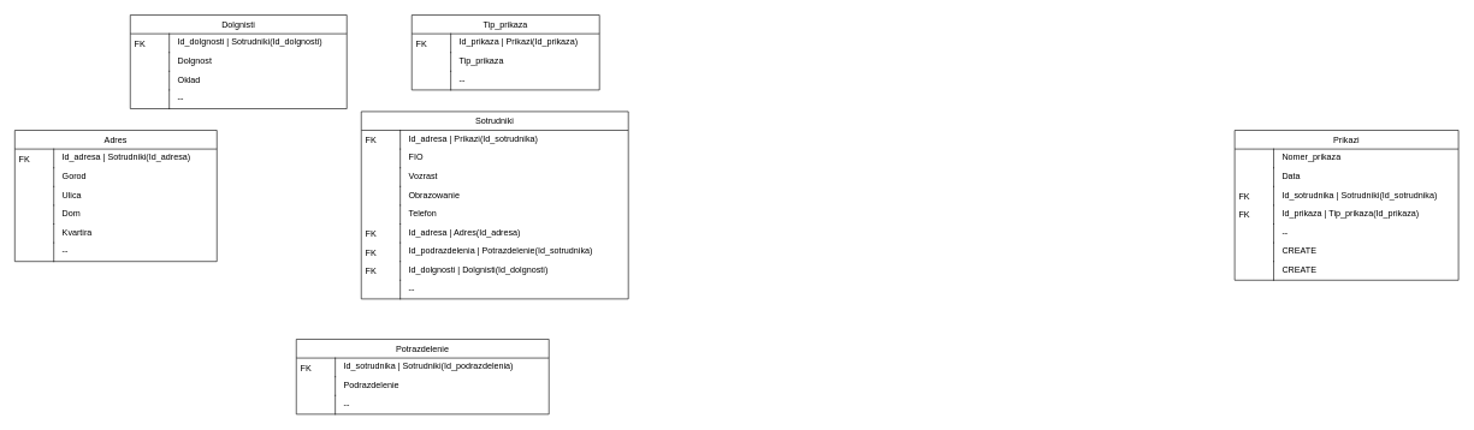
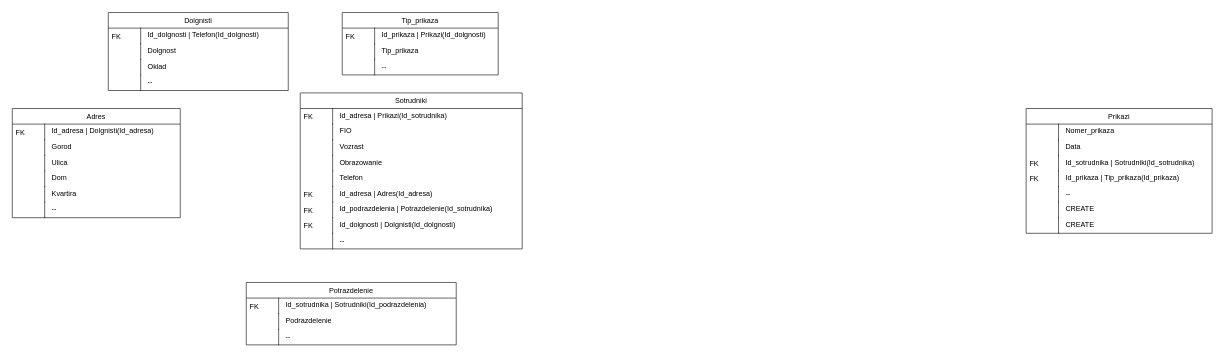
  <mxCell id="0" />
  <mxCell id="1" parent="0" />
  <mxCell id="2" value="Adres" style="swimlane;fontStyle=0;childLayout=stackLayout;horizontal=1;startSize=26;fillColor=default;horizontalStack=0;resizeParent=1;resizeLast=0;collapsible=1;marginBottom=0;swimlaneFillColor=default;align=center;" vertex="1" parent="1"><mxGeometry x="20" y="180" width="280" height="182" as="geometry" /></mxCell>
- <mxCell id="3" value="Id_adresa | Sotrudniki(Id_adresa)" style="shape=partialRectangle;top=0;left=0;right=0;bottom=0;align=left;verticalAlign=top;spacingTop=-2;fillColor=none;spacingLeft=64;spacingRight=4;overflow=hidden;rotatable=0;points=[[0,0.5],[1,0.5]];portConstraint=eastwest;dropTarget=0;" vertex="1" parent="2"><mxGeometry y="26" width="280" height="26" as="geometry" /></mxCell>
+ <mxCell id="3" value="Id_adresa | Dolgnisti(Id_adresa)" style="shape=partialRectangle;top=0;left=0;right=0;bottom=0;align=left;verticalAlign=top;spacingTop=-2;fillColor=none;spacingLeft=64;spacingRight=4;overflow=hidden;rotatable=0;points=[[0,0.5],[1,0.5]];portConstraint=eastwest;dropTarget=0;" vertex="1" parent="2"><mxGeometry y="26" width="280" height="26" as="geometry" /></mxCell>
  <mxCell id="4" value="FK" style="shape=partialRectangle;top=0;left=0;bottom=0;fillColor=none;align=left;verticalAlign=middle;spacingLeft=4;spacingRight=4;overflow=hidden;rotatable=180;points=[];portConstraint=eastwest;part=1;" vertex="1" connectable="0" parent="3"><mxGeometry width="54" height="26" as="geometry" /></mxCell>
  <mxCell id="5" value="Gorod" style="shape=partialRectangle;top=0;left=0;right=0;bottom=0;align=left;verticalAlign=top;spacingTop=-2;fillColor=none;spacingLeft=64;spacingRight=4;overflow=hidden;rotatable=0;points=[[0,0.5],[1,0.5]];portConstraint=eastwest;dropTarget=0;" vertex="1" parent="2"><mxGeometry y="52" width="280" height="26" as="geometry" /></mxCell>
  <mxCell id="6" value="" style="shape=partialRectangle;top=0;left=0;bottom=0;fillColor=none;align=left;verticalAlign=middle;spacingLeft=4;spacingRight=4;overflow=hidden;rotatable=180;points=[];portConstraint=eastwest;part=1;" vertex="1" connectable="0" parent="5"><mxGeometry width="54" height="26" as="geometry" /></mxCell>
  <mxCell id="7" value="Ulica" style="shape=partialRectangle;top=0;left=0;right=0;bottom=0;align=left;verticalAlign=top;spacingTop=-2;fillColor=none;spacingLeft=64;spacingRight=4;overflow=hidden;rotatable=0;points=[[0,0.5],[1,0.5]];portConstraint=eastwest;dropTarget=0;" vertex="1" parent="2"><mxGeometry y="78" width="280" height="26" as="geometry" /></mxCell>
  <mxCell id="8" value="" style="shape=partialRectangle;top=0;left=0;bottom=0;fillColor=none;align=left;verticalAlign=middle;spacingLeft=4;spacingRight=4;overflow=hidden;rotatable=180;points=[];portConstraint=eastwest;part=1;" vertex="1" connectable="0" parent="7"><mxGeometry width="54" height="26" as="geometry" /></mxCell>
  <mxCell id="9" value="Dom" style="shape=partialRectangle;top=0;left=0;right=0;bottom=0;align=left;verticalAlign=top;spacingTop=-2;fillColor=none;spacingLeft=64;spacingRight=4;overflow=hidden;rotatable=0;points=[[0,0.5],[1,0.5]];portConstraint=eastwest;dropTarget=0;" vertex="1" parent="2"><mxGeometry y="104" width="280" height="26" as="geometry" /></mxCell>
  <mxCell id="10" value="" style="shape=partialRectangle;top=0;left=0;bottom=0;fillColor=none;align=left;verticalAlign=middle;spacingLeft=4;spacingRight=4;overflow=hidden;rotatable=180;points=[];portConstraint=eastwest;part=1;" vertex="1" connectable="0" parent="9"><mxGeometry width="54" height="26" as="geometry" /></mxCell>
  <mxCell id="11" value="Kvartira" style="shape=partialRectangle;top=0;left=0;right=0;bottom=0;align=left;verticalAlign=top;spacingTop=-2;fillColor=none;spacingLeft=64;spacingRight=4;overflow=hidden;rotatable=0;points=[[0,0.5],[1,0.5]];portConstraint=eastwest;dropTarget=0;" vertex="1" parent="2"><mxGeometry y="130" width="280" height="26" as="geometry" /></mxCell>
  <mxCell id="12" value="" style="shape=partialRectangle;top=0;left=0;bottom=0;fillColor=none;align=left;verticalAlign=middle;spacingLeft=4;spacingRight=4;overflow=hidden;rotatable=180;points=[];portConstraint=eastwest;part=1;" vertex="1" connectable="0" parent="11"><mxGeometry width="54" height="26" as="geometry" /></mxCell>
  <mxCell id="13" value="--" style="shape=partialRectangle;top=0;left=0;right=0;bottom=0;align=left;verticalAlign=top;spacingTop=-2;fillColor=none;spacingLeft=64;spacingRight=4;overflow=hidden;rotatable=0;points=[[0,0.5],[1,0.5]];portConstraint=eastwest;dropTarget=0;" vertex="1" parent="2"><mxGeometry y="156" width="280" height="26" as="geometry" /></mxCell>
  <mxCell id="14" value="" style="shape=partialRectangle;top=0;left=0;bottom=0;fillColor=none;align=left;verticalAlign=middle;spacingLeft=4;spacingRight=4;overflow=hidden;rotatable=180;points=[];portConstraint=eastwest;part=1;" vertex="1" connectable="0" parent="13"><mxGeometry width="54" height="26" as="geometry" /></mxCell>
  <mxCell id="15" value="Dolgnisti" style="swimlane;fontStyle=0;childLayout=stackLayout;horizontal=1;startSize=26;fillColor=default;horizontalStack=0;resizeParent=1;resizeLast=0;collapsible=1;marginBottom=0;swimlaneFillColor=default;align=center;" vertex="1" parent="1"><mxGeometry x="180" y="20" width="300" height="130" as="geometry" /></mxCell>
- <mxCell id="16" value="Id_dolgnosti | Sotrudniki(Id_dolgnosti)" style="shape=partialRectangle;top=0;left=0;right=0;bottom=0;align=left;verticalAlign=top;spacingTop=-2;fillColor=none;spacingLeft=64;spacingRight=4;overflow=hidden;rotatable=0;points=[[0,0.5],[1,0.5]];portConstraint=eastwest;dropTarget=0;" vertex="1" parent="15"><mxGeometry y="26" width="300" height="26" as="geometry" /></mxCell>
+ <mxCell id="16" value="Id_dolgnosti | Telefon(Id_dolgnosti)" style="shape=partialRectangle;top=0;left=0;right=0;bottom=0;align=left;verticalAlign=top;spacingTop=-2;fillColor=none;spacingLeft=64;spacingRight=4;overflow=hidden;rotatable=0;points=[[0,0.5],[1,0.5]];portConstraint=eastwest;dropTarget=0;" vertex="1" parent="15"><mxGeometry y="26" width="300" height="26" as="geometry" /></mxCell>
  <mxCell id="17" value="FK" style="shape=partialRectangle;top=0;left=0;bottom=0;fillColor=none;align=left;verticalAlign=middle;spacingLeft=4;spacingRight=4;overflow=hidden;rotatable=180;points=[];portConstraint=eastwest;part=1;" vertex="1" connectable="0" parent="16"><mxGeometry width="54" height="26" as="geometry" /></mxCell>
  <mxCell id="18" value="Dolgnost" style="shape=partialRectangle;top=0;left=0;right=0;bottom=0;align=left;verticalAlign=top;spacingTop=-2;fillColor=none;spacingLeft=64;spacingRight=4;overflow=hidden;rotatable=0;points=[[0,0.5],[1,0.5]];portConstraint=eastwest;dropTarget=0;" vertex="1" parent="15"><mxGeometry y="52" width="300" height="26" as="geometry" /></mxCell>
  <mxCell id="19" value="" style="shape=partialRectangle;top=0;left=0;bottom=0;fillColor=none;align=left;verticalAlign=middle;spacingLeft=4;spacingRight=4;overflow=hidden;rotatable=180;points=[];portConstraint=eastwest;part=1;" vertex="1" connectable="0" parent="18"><mxGeometry width="54" height="26" as="geometry" /></mxCell>
  <mxCell id="20" value="Oklad" style="shape=partialRectangle;top=0;left=0;right=0;bottom=0;align=left;verticalAlign=top;spacingTop=-2;fillColor=none;spacingLeft=64;spacingRight=4;overflow=hidden;rotatable=0;points=[[0,0.5],[1,0.5]];portConstraint=eastwest;dropTarget=0;" vertex="1" parent="15"><mxGeometry y="78" width="300" height="26" as="geometry" /></mxCell>
  <mxCell id="21" value="" style="shape=partialRectangle;top=0;left=0;bottom=0;fillColor=none;align=left;verticalAlign=middle;spacingLeft=4;spacingRight=4;overflow=hidden;rotatable=180;points=[];portConstraint=eastwest;part=1;" vertex="1" connectable="0" parent="20"><mxGeometry width="54" height="26" as="geometry" /></mxCell>
  <mxCell id="22" value="--" style="shape=partialRectangle;top=0;left=0;right=0;bottom=0;align=left;verticalAlign=top;spacingTop=-2;fillColor=none;spacingLeft=64;spacingRight=4;overflow=hidden;rotatable=0;points=[[0,0.5],[1,0.5]];portConstraint=eastwest;dropTarget=0;" vertex="1" parent="15"><mxGeometry y="104" width="300" height="26" as="geometry" /></mxCell>
  <mxCell id="23" value="" style="shape=partialRectangle;top=0;left=0;bottom=0;fillColor=none;align=left;verticalAlign=middle;spacingLeft=4;spacingRight=4;overflow=hidden;rotatable=180;points=[];portConstraint=eastwest;part=1;" vertex="1" connectable="0" parent="22"><mxGeometry width="54" height="26" as="geometry" /></mxCell>
  <mxCell id="24" value="Potrazdelenie" style="swimlane;fontStyle=0;childLayout=stackLayout;horizontal=1;startSize=26;fillColor=default;horizontalStack=0;resizeParent=1;resizeLast=0;collapsible=1;marginBottom=0;swimlaneFillColor=default;align=center;" vertex="1" parent="1"><mxGeometry x="410" y="470" width="350" height="104" as="geometry" /></mxCell>
  <mxCell id="25" value="Id_sotrudnika | Sotrudniki(Id_podrazdelenia)" style="shape=partialRectangle;top=0;left=0;right=0;bottom=0;align=left;verticalAlign=top;spacingTop=-2;fillColor=none;spacingLeft=64;spacingRight=4;overflow=hidden;rotatable=0;points=[[0,0.5],[1,0.5]];portConstraint=eastwest;dropTarget=0;" vertex="1" parent="24"><mxGeometry y="26" width="350" height="26" as="geometry" /></mxCell>
  <mxCell id="26" value="FK" style="shape=partialRectangle;top=0;left=0;bottom=0;fillColor=none;align=left;verticalAlign=middle;spacingLeft=4;spacingRight=4;overflow=hidden;rotatable=180;points=[];portConstraint=eastwest;part=1;" vertex="1" connectable="0" parent="25"><mxGeometry width="54" height="26" as="geometry" /></mxCell>
  <mxCell id="27" value="Podrazdelenie" style="shape=partialRectangle;top=0;left=0;right=0;bottom=0;align=left;verticalAlign=top;spacingTop=-2;fillColor=none;spacingLeft=64;spacingRight=4;overflow=hidden;rotatable=0;points=[[0,0.5],[1,0.5]];portConstraint=eastwest;dropTarget=0;" vertex="1" parent="24"><mxGeometry y="52" width="350" height="26" as="geometry" /></mxCell>
  <mxCell id="28" value="" style="shape=partialRectangle;top=0;left=0;bottom=0;fillColor=none;align=left;verticalAlign=middle;spacingLeft=4;spacingRight=4;overflow=hidden;rotatable=180;points=[];portConstraint=eastwest;part=1;" vertex="1" connectable="0" parent="27"><mxGeometry width="54" height="26" as="geometry" /></mxCell>
  <mxCell id="29" value="--" style="shape=partialRectangle;top=0;left=0;right=0;bottom=0;align=left;verticalAlign=top;spacingTop=-2;fillColor=none;spacingLeft=64;spacingRight=4;overflow=hidden;rotatable=0;points=[[0,0.5],[1,0.5]];portConstraint=eastwest;dropTarget=0;" vertex="1" parent="24"><mxGeometry y="78" width="350" height="26" as="geometry" /></mxCell>
  <mxCell id="30" value="" style="shape=partialRectangle;top=0;left=0;bottom=0;fillColor=none;align=left;verticalAlign=middle;spacingLeft=4;spacingRight=4;overflow=hidden;rotatable=180;points=[];portConstraint=eastwest;part=1;" vertex="1" connectable="0" parent="29"><mxGeometry width="54" height="26" as="geometry" /></mxCell>
  <mxCell id="31" value="Tip_prikaza" style="swimlane;fontStyle=0;childLayout=stackLayout;horizontal=1;startSize=26;fillColor=default;horizontalStack=0;resizeParent=1;resizeLast=0;collapsible=1;marginBottom=0;swimlaneFillColor=default;align=center;" vertex="1" parent="1"><mxGeometry x="570" y="20" width="260" height="104" as="geometry" /></mxCell>
- <mxCell id="32" value="Id_prikaza | Prikazi(Id_prikaza)" style="shape=partialRectangle;top=0;left=0;right=0;bottom=0;align=left;verticalAlign=top;spacingTop=-2;fillColor=none;spacingLeft=64;spacingRight=4;overflow=hidden;rotatable=0;points=[[0,0.5],[1,0.5]];portConstraint=eastwest;dropTarget=0;" vertex="1" parent="31"><mxGeometry y="26" width="260" height="26" as="geometry" /></mxCell>
+ <mxCell id="32" value="Id_prikaza | Prikazi(Id_dolgnosti)" style="shape=partialRectangle;top=0;left=0;right=0;bottom=0;align=left;verticalAlign=top;spacingTop=-2;fillColor=none;spacingLeft=64;spacingRight=4;overflow=hidden;rotatable=0;points=[[0,0.5],[1,0.5]];portConstraint=eastwest;dropTarget=0;" vertex="1" parent="31"><mxGeometry y="26" width="260" height="26" as="geometry" /></mxCell>
  <mxCell id="33" value="FK" style="shape=partialRectangle;top=0;left=0;bottom=0;fillColor=none;align=left;verticalAlign=middle;spacingLeft=4;spacingRight=4;overflow=hidden;rotatable=180;points=[];portConstraint=eastwest;part=1;" vertex="1" connectable="0" parent="32"><mxGeometry width="54" height="26" as="geometry" /></mxCell>
  <mxCell id="34" value="Tip_prikaza" style="shape=partialRectangle;top=0;left=0;right=0;bottom=0;align=left;verticalAlign=top;spacingTop=-2;fillColor=none;spacingLeft=64;spacingRight=4;overflow=hidden;rotatable=0;points=[[0,0.5],[1,0.5]];portConstraint=eastwest;dropTarget=0;" vertex="1" parent="31"><mxGeometry y="52" width="260" height="26" as="geometry" /></mxCell>
  <mxCell id="35" value="" style="shape=partialRectangle;top=0;left=0;bottom=0;fillColor=none;align=left;verticalAlign=middle;spacingLeft=4;spacingRight=4;overflow=hidden;rotatable=180;points=[];portConstraint=eastwest;part=1;" vertex="1" connectable="0" parent="34"><mxGeometry width="54" height="26" as="geometry" /></mxCell>
  <mxCell id="36" value="--" style="shape=partialRectangle;top=0;left=0;right=0;bottom=0;align=left;verticalAlign=top;spacingTop=-2;fillColor=none;spacingLeft=64;spacingRight=4;overflow=hidden;rotatable=0;points=[[0,0.5],[1,0.5]];portConstraint=eastwest;dropTarget=0;" vertex="1" parent="31"><mxGeometry y="78" width="260" height="26" as="geometry" /></mxCell>
  <mxCell id="37" value="" style="shape=partialRectangle;top=0;left=0;bottom=0;fillColor=none;align=left;verticalAlign=middle;spacingLeft=4;spacingRight=4;overflow=hidden;rotatable=180;points=[];portConstraint=eastwest;part=1;" vertex="1" connectable="0" parent="36"><mxGeometry width="54" height="26" as="geometry" /></mxCell>
  <mxCell id="38" value="Sotrudniki" style="swimlane;fontStyle=0;childLayout=stackLayout;horizontal=1;startSize=26;fillColor=default;horizontalStack=0;resizeParent=1;resizeLast=0;collapsible=1;marginBottom=0;swimlaneFillColor=default;align=center;" vertex="1" parent="1"><mxGeometry x="500" y="154" width="370" height="260" as="geometry" /></mxCell>
  <mxCell id="39" value="Id_adresa | Prikazi(Id_sotrudnika)" style="shape=partialRectangle;top=0;left=0;right=0;bottom=0;align=left;verticalAlign=top;spacingTop=-2;fillColor=none;spacingLeft=64;spacingRight=4;overflow=hidden;rotatable=0;points=[[0,0.5],[1,0.5]];portConstraint=eastwest;dropTarget=0;" vertex="1" parent="38"><mxGeometry y="26" width="370" height="26" as="geometry" /></mxCell>
  <mxCell id="40" value="FK" style="shape=partialRectangle;top=0;left=0;bottom=0;fillColor=none;align=left;verticalAlign=middle;spacingLeft=4;spacingRight=4;overflow=hidden;rotatable=180;points=[];portConstraint=eastwest;part=1;" vertex="1" connectable="0" parent="39"><mxGeometry width="54" height="26" as="geometry" /></mxCell>
  <mxCell id="41" value="FIO" style="shape=partialRectangle;top=0;left=0;right=0;bottom=0;align=left;verticalAlign=top;spacingTop=-2;fillColor=none;spacingLeft=64;spacingRight=4;overflow=hidden;rotatable=0;points=[[0,0.5],[1,0.5]];portConstraint=eastwest;dropTarget=0;" vertex="1" parent="38"><mxGeometry y="52" width="370" height="26" as="geometry" /></mxCell>
  <mxCell id="42" value="" style="shape=partialRectangle;top=0;left=0;bottom=0;fillColor=none;align=left;verticalAlign=middle;spacingLeft=4;spacingRight=4;overflow=hidden;rotatable=180;points=[];portConstraint=eastwest;part=1;" vertex="1" connectable="0" parent="41"><mxGeometry width="54" height="26" as="geometry" /></mxCell>
  <mxCell id="43" value="Vozrast" style="shape=partialRectangle;top=0;left=0;right=0;bottom=0;align=left;verticalAlign=top;spacingTop=-2;fillColor=none;spacingLeft=64;spacingRight=4;overflow=hidden;rotatable=0;points=[[0,0.5],[1,0.5]];portConstraint=eastwest;dropTarget=0;" vertex="1" parent="38"><mxGeometry y="78" width="370" height="26" as="geometry" /></mxCell>
  <mxCell id="44" value="" style="shape=partialRectangle;top=0;left=0;bottom=0;fillColor=none;align=left;verticalAlign=middle;spacingLeft=4;spacingRight=4;overflow=hidden;rotatable=180;points=[];portConstraint=eastwest;part=1;" vertex="1" connectable="0" parent="43"><mxGeometry width="54" height="26" as="geometry" /></mxCell>
  <mxCell id="45" value="Obrazowanie" style="shape=partialRectangle;top=0;left=0;right=0;bottom=0;align=left;verticalAlign=top;spacingTop=-2;fillColor=none;spacingLeft=64;spacingRight=4;overflow=hidden;rotatable=0;points=[[0,0.5],[1,0.5]];portConstraint=eastwest;dropTarget=0;" vertex="1" parent="38"><mxGeometry y="104" width="370" height="26" as="geometry" /></mxCell>
  <mxCell id="46" value="" style="shape=partialRectangle;top=0;left=0;bottom=0;fillColor=none;align=left;verticalAlign=middle;spacingLeft=4;spacingRight=4;overflow=hidden;rotatable=180;points=[];portConstraint=eastwest;part=1;" vertex="1" connectable="0" parent="45"><mxGeometry width="54" height="26" as="geometry" /></mxCell>
  <mxCell id="47" value="Telefon" style="shape=partialRectangle;top=0;left=0;right=0;bottom=0;align=left;verticalAlign=top;spacingTop=-2;fillColor=none;spacingLeft=64;spacingRight=4;overflow=hidden;rotatable=0;points=[[0,0.5],[1,0.5]];portConstraint=eastwest;dropTarget=0;" vertex="1" parent="38"><mxGeometry y="130" width="370" height="26" as="geometry" /></mxCell>
  <mxCell id="48" value="" style="shape=partialRectangle;top=0;left=0;bottom=0;fillColor=none;align=left;verticalAlign=middle;spacingLeft=4;spacingRight=4;overflow=hidden;rotatable=180;points=[];portConstraint=eastwest;part=1;" vertex="1" connectable="0" parent="47"><mxGeometry width="54" height="26" as="geometry" /></mxCell>
  <mxCell id="49" value="Id_adresa | Adres(Id_adresa)" style="shape=partialRectangle;top=0;left=0;right=0;bottom=0;align=left;verticalAlign=top;spacingTop=-2;fillColor=none;spacingLeft=64;spacingRight=4;overflow=hidden;rotatable=0;points=[[0,0.5],[1,0.5]];portConstraint=eastwest;dropTarget=0;" vertex="1" parent="38"><mxGeometry y="156" width="370" height="26" as="geometry" /></mxCell>
  <mxCell id="50" value="FK" style="shape=partialRectangle;top=0;left=0;bottom=0;fillColor=none;align=left;verticalAlign=middle;spacingLeft=4;spacingRight=4;overflow=hidden;rotatable=180;points=[];portConstraint=eastwest;part=1;" vertex="1" connectable="0" parent="49"><mxGeometry width="54" height="26" as="geometry" /></mxCell>
  <mxCell id="51" value="Id_podrazdelenia | Potrazdelenie(Id_sotrudnika)" style="shape=partialRectangle;top=0;left=0;right=0;bottom=0;align=left;verticalAlign=top;spacingTop=-2;fillColor=none;spacingLeft=64;spacingRight=4;overflow=hidden;rotatable=0;points=[[0,0.5],[1,0.5]];portConstraint=eastwest;dropTarget=0;" vertex="1" parent="38"><mxGeometry y="182" width="370" height="26" as="geometry" /></mxCell>
  <mxCell id="52" value="FK" style="shape=partialRectangle;top=0;left=0;bottom=0;fillColor=none;align=left;verticalAlign=middle;spacingLeft=4;spacingRight=4;overflow=hidden;rotatable=180;points=[];portConstraint=eastwest;part=1;" vertex="1" connectable="0" parent="51"><mxGeometry width="54" height="26" as="geometry" /></mxCell>
  <mxCell id="53" value="Id_dolgnosti | Dolgnisti(Id_dolgnosti)" style="shape=partialRectangle;top=0;left=0;right=0;bottom=0;align=left;verticalAlign=top;spacingTop=-2;fillColor=none;spacingLeft=64;spacingRight=4;overflow=hidden;rotatable=0;points=[[0,0.5],[1,0.5]];portConstraint=eastwest;dropTarget=0;" vertex="1" parent="38"><mxGeometry y="208" width="370" height="26" as="geometry" /></mxCell>
  <mxCell id="54" value="FK" style="shape=partialRectangle;top=0;left=0;bottom=0;fillColor=none;align=left;verticalAlign=middle;spacingLeft=4;spacingRight=4;overflow=hidden;rotatable=180;points=[];portConstraint=eastwest;part=1;" vertex="1" connectable="0" parent="53"><mxGeometry width="54" height="26" as="geometry" /></mxCell>
  <mxCell id="55" value="--" style="shape=partialRectangle;top=0;left=0;right=0;bottom=0;align=left;verticalAlign=top;spacingTop=-2;fillColor=none;spacingLeft=64;spacingRight=4;overflow=hidden;rotatable=0;points=[[0,0.5],[1,0.5]];portConstraint=eastwest;dropTarget=0;" vertex="1" parent="38"><mxGeometry y="234" width="370" height="26" as="geometry" /></mxCell>
  <mxCell id="56" value="" style="shape=partialRectangle;top=0;left=0;bottom=0;fillColor=none;align=left;verticalAlign=middle;spacingLeft=4;spacingRight=4;overflow=hidden;rotatable=180;points=[];portConstraint=eastwest;part=1;" vertex="1" connectable="0" parent="55"><mxGeometry width="54" height="26" as="geometry" /></mxCell>
  <mxCell id="57" value="Prikazi" style="swimlane;fontStyle=0;childLayout=stackLayout;horizontal=1;startSize=26;fillColor=default;horizontalStack=0;resizeParent=1;resizeLast=0;collapsible=1;marginBottom=0;swimlaneFillColor=default;align=center;" vertex="1" parent="1"><mxGeometry x="1710" y="180" width="310" height="208" as="geometry" /></mxCell>
  <mxCell id="58" value="Nomer_prikaza" style="shape=partialRectangle;top=0;left=0;right=0;bottom=0;align=left;verticalAlign=top;spacingTop=-2;fillColor=none;spacingLeft=64;spacingRight=4;overflow=hidden;rotatable=0;points=[[0,0.5],[1,0.5]];portConstraint=eastwest;dropTarget=0;" vertex="1" parent="57"><mxGeometry y="26" width="310" height="26" as="geometry" /></mxCell>
  <mxCell id="59" value="" style="shape=partialRectangle;top=0;left=0;bottom=0;fillColor=none;align=left;verticalAlign=middle;spacingLeft=4;spacingRight=4;overflow=hidden;rotatable=180;points=[];portConstraint=eastwest;part=1;" vertex="1" connectable="0" parent="58"><mxGeometry width="54" height="26" as="geometry" /></mxCell>
  <mxCell id="60" value="Data" style="shape=partialRectangle;top=0;left=0;right=0;bottom=0;align=left;verticalAlign=top;spacingTop=-2;fillColor=none;spacingLeft=64;spacingRight=4;overflow=hidden;rotatable=0;points=[[0,0.5],[1,0.5]];portConstraint=eastwest;dropTarget=0;" vertex="1" parent="57"><mxGeometry y="52" width="310" height="26" as="geometry" /></mxCell>
  <mxCell id="61" value="" style="shape=partialRectangle;top=0;left=0;bottom=0;fillColor=none;align=left;verticalAlign=middle;spacingLeft=4;spacingRight=4;overflow=hidden;rotatable=180;points=[];portConstraint=eastwest;part=1;" vertex="1" connectable="0" parent="60"><mxGeometry width="54" height="26" as="geometry" /></mxCell>
  <mxCell id="62" value="Id_sotrudnika | Sotrudniki(Id_sotrudnika)" style="shape=partialRectangle;top=0;left=0;right=0;bottom=0;align=left;verticalAlign=top;spacingTop=-2;fillColor=none;spacingLeft=64;spacingRight=4;overflow=hidden;rotatable=0;points=[[0,0.5],[1,0.5]];portConstraint=eastwest;dropTarget=0;" vertex="1" parent="57"><mxGeometry y="78" width="310" height="26" as="geometry" /></mxCell>
  <mxCell id="63" value="FK" style="shape=partialRectangle;top=0;left=0;bottom=0;fillColor=none;align=left;verticalAlign=middle;spacingLeft=4;spacingRight=4;overflow=hidden;rotatable=180;points=[];portConstraint=eastwest;part=1;" vertex="1" connectable="0" parent="62"><mxGeometry width="54" height="26" as="geometry" /></mxCell>
  <mxCell id="64" value="Id_prikaza | Tip_prikaza(Id_prikaza)" style="shape=partialRectangle;top=0;left=0;right=0;bottom=0;align=left;verticalAlign=top;spacingTop=-2;fillColor=none;spacingLeft=64;spacingRight=4;overflow=hidden;rotatable=0;points=[[0,0.5],[1,0.5]];portConstraint=eastwest;dropTarget=0;" vertex="1" parent="57"><mxGeometry y="104" width="310" height="26" as="geometry" /></mxCell>
  <mxCell id="65" value="FK" style="shape=partialRectangle;top=0;left=0;bottom=0;fillColor=none;align=left;verticalAlign=middle;spacingLeft=4;spacingRight=4;overflow=hidden;rotatable=180;points=[];portConstraint=eastwest;part=1;" vertex="1" connectable="0" parent="64"><mxGeometry width="54" height="26" as="geometry" /></mxCell>
  <mxCell id="66" value="--" style="shape=partialRectangle;top=0;left=0;right=0;bottom=0;align=left;verticalAlign=top;spacingTop=-2;fillColor=none;spacingLeft=64;spacingRight=4;overflow=hidden;rotatable=0;points=[[0,0.5],[1,0.5]];portConstraint=eastwest;dropTarget=0;" vertex="1" parent="57"><mxGeometry y="130" width="310" height="26" as="geometry" /></mxCell>
  <mxCell id="67" value="" style="shape=partialRectangle;top=0;left=0;bottom=0;fillColor=none;align=left;verticalAlign=middle;spacingLeft=4;spacingRight=4;overflow=hidden;rotatable=180;points=[];portConstraint=eastwest;part=1;" vertex="1" connectable="0" parent="66"><mxGeometry width="54" height="26" as="geometry" /></mxCell>
  <mxCell id="68" value="CREATE" style="shape=partialRectangle;top=0;left=0;right=0;bottom=0;align=left;verticalAlign=top;spacingTop=-2;fillColor=none;spacingLeft=64;spacingRight=4;overflow=hidden;rotatable=0;points=[[0,0.5],[1,0.5]];portConstraint=eastwest;dropTarget=0;" vertex="1" parent="57"><mxGeometry y="156" width="310" height="26" as="geometry" /></mxCell>
  <mxCell id="69" value="" style="shape=partialRectangle;top=0;left=0;bottom=0;fillColor=none;align=left;verticalAlign=middle;spacingLeft=4;spacingRight=4;overflow=hidden;rotatable=180;points=[];portConstraint=eastwest;part=1;" vertex="1" connectable="0" parent="68"><mxGeometry width="54" height="26" as="geometry" /></mxCell>
  <mxCell id="70" value="CREATE" style="shape=partialRectangle;top=0;left=0;right=0;bottom=0;align=left;verticalAlign=top;spacingTop=-2;fillColor=none;spacingLeft=64;spacingRight=4;overflow=hidden;rotatable=0;points=[[0,0.5],[1,0.5]];portConstraint=eastwest;dropTarget=0;" vertex="1" parent="57"><mxGeometry y="182" width="310" height="26" as="geometry" /></mxCell>
  <mxCell id="71" value="" style="shape=partialRectangle;top=0;left=0;bottom=0;fillColor=none;align=left;verticalAlign=middle;spacingLeft=4;spacingRight=4;overflow=hidden;rotatable=180;points=[];portConstraint=eastwest;part=1;" vertex="1" connectable="0" parent="70"><mxGeometry width="54" height="26" as="geometry" /></mxCell>
